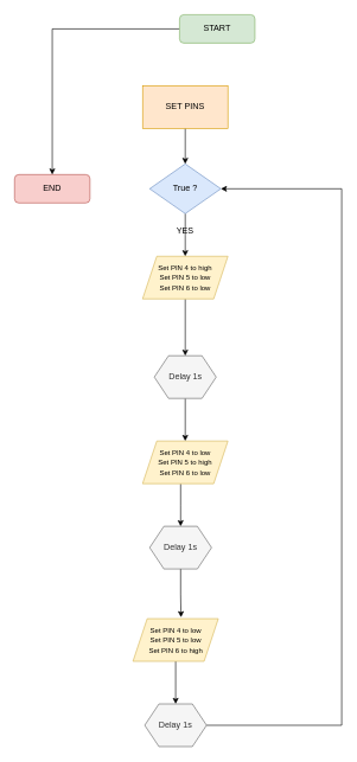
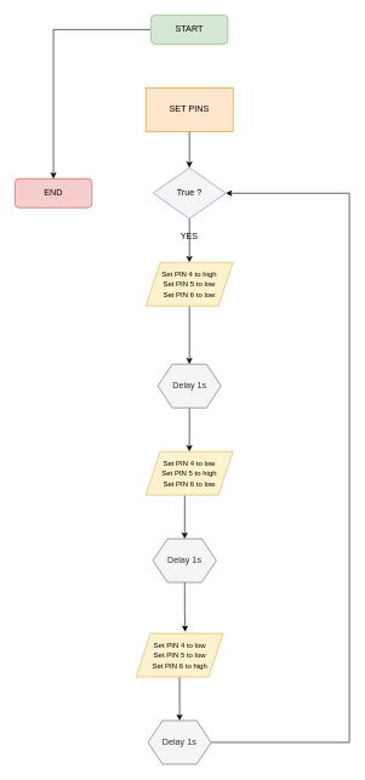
  <mxCell id="0" />
  <mxCell id="1" parent="0" />
  <mxCell id="2" style="edgeStyle=orthogonalEdgeStyle;rounded=0;orthogonalLoop=1;jettySize=auto;html=1;" edge="1" parent="1" source="3" target="21"><mxGeometry relative="1" as="geometry" /></mxCell>
- <mxCell id="3" value="START" style="rounded=1;whiteSpace=wrap;html=1;fillColor=#d5e8d4;strokeColor=#82b366;" vertex="1" parent="1"><mxGeometry x="252" y="20" width="106" height="40" as="geometry" /></mxCell>
+ <mxCell id="3" value="START" style="rounded=1;whiteSpace=wrap;html=1;fillColor=#d5e8d4;strokeColor=#82b366;" vertex="1" parent="1"><mxGeometry x="207" y="20" width="106" height="40" as="geometry" /></mxCell>
  <mxCell id="4" style="edgeStyle=orthogonalEdgeStyle;rounded=0;orthogonalLoop=1;jettySize=auto;html=1;entryX=0.5;entryY=0;entryDx=0;entryDy=0;" edge="1" parent="1" source="5" target="7"><mxGeometry relative="1" as="geometry" /></mxCell>
  <mxCell id="5" value="SET PINS" style="rounded=0;whiteSpace=wrap;html=1;fillColor=#ffe6cc;strokeColor=#d79b00;" vertex="1" parent="1"><mxGeometry x="200" y="120" width="120" height="60" as="geometry" /></mxCell>
  <mxCell id="6" style="edgeStyle=orthogonalEdgeStyle;rounded=0;orthogonalLoop=1;jettySize=auto;html=1;entryX=0.5;entryY=0;entryDx=0;entryDy=0;" edge="1" parent="1" source="7" target="9"><mxGeometry relative="1" as="geometry"><Array as="points"><mxPoint x="260" y="330" /><mxPoint x="260" y="330" /></Array></mxGeometry></mxCell>
- <mxCell id="7" value="True ?" style="rhombus;whiteSpace=wrap;html=1;fillColor=#dae8fc;strokeColor=#6c8ebf;" vertex="1" parent="1"><mxGeometry x="210" y="230" width="100" height="70" as="geometry" /></mxCell>
+ <mxCell id="7" value="True ?" style="rhombus;whiteSpace=wrap;html=1;fillColor=#f5f5f5;strokeColor=#6c8ebf;" vertex="1" parent="1"><mxGeometry x="210" y="230" width="100" height="70" as="geometry" /></mxCell>
  <mxCell id="8" style="edgeStyle=orthogonalEdgeStyle;rounded=0;orthogonalLoop=1;jettySize=auto;html=1;entryX=0.5;entryY=0;entryDx=0;entryDy=0;" edge="1" parent="1" source="9" target="11"><mxGeometry relative="1" as="geometry" /></mxCell>
  <mxCell id="9" value="&lt;font style=&quot;font-size: 10px;&quot;&gt;Set PIN 4 to high&lt;br&gt;Set PIN 5 to low&lt;br&gt;Set PIN 6 to low&lt;/font&gt;" style="shape=parallelogram;perimeter=parallelogramPerimeter;whiteSpace=wrap;html=1;fixedSize=1;fillColor=#fff2cc;strokeColor=#d6b656;" vertex="1" parent="1"><mxGeometry x="200" y="360" width="120" height="60" as="geometry" /></mxCell>
  <mxCell id="10" style="edgeStyle=orthogonalEdgeStyle;rounded=0;orthogonalLoop=1;jettySize=auto;html=1;entryX=0.5;entryY=0;entryDx=0;entryDy=0;" edge="1" parent="1" source="11" target="13"><mxGeometry relative="1" as="geometry" /></mxCell>
  <mxCell id="11" value="Delay 1s" style="shape=hexagon;perimeter=hexagonPerimeter2;whiteSpace=wrap;html=1;fixedSize=1;fillColor=#f5f5f5;fontColor=#333333;strokeColor=#666666;" vertex="1" parent="1"><mxGeometry x="216.5" y="500" width="87" height="60" as="geometry" /></mxCell>
  <mxCell id="12" style="edgeStyle=orthogonalEdgeStyle;rounded=0;orthogonalLoop=1;jettySize=auto;html=1;entryX=0.5;entryY=0;entryDx=0;entryDy=0;" edge="1" parent="1" source="13" target="15"><mxGeometry relative="1" as="geometry"><Array as="points"><mxPoint x="254" y="710" /></Array></mxGeometry></mxCell>
  <mxCell id="13" value="&lt;font style=&quot;font-size: 10px;&quot;&gt;Set PIN 4 to low&lt;br style=&quot;border-color: var(--border-color);&quot;&gt;&lt;/font&gt;&lt;span style=&quot;font-size: 10px;&quot;&gt;Set PIN 5 to high&lt;/span&gt;&lt;br style=&quot;border-color: var(--border-color); font-size: 10px;&quot;&gt;&lt;span style=&quot;font-size: 10px;&quot;&gt;Set PIN 6 to low&lt;/span&gt;" style="shape=parallelogram;perimeter=parallelogramPerimeter;whiteSpace=wrap;html=1;fixedSize=1;fillColor=#fff2cc;strokeColor=#d6b656;" vertex="1" parent="1"><mxGeometry x="200" y="620" width="120" height="60" as="geometry" /></mxCell>
  <mxCell id="14" style="edgeStyle=orthogonalEdgeStyle;rounded=0;orthogonalLoop=1;jettySize=auto;html=1;entryX=0.563;entryY=-0.033;entryDx=0;entryDy=0;entryPerimeter=0;" edge="1" parent="1" source="15" target="17"><mxGeometry relative="1" as="geometry"><mxPoint x="253.5" y="840" as="targetPoint" /></mxGeometry></mxCell>
  <mxCell id="15" value="Delay 1s" style="shape=hexagon;perimeter=hexagonPerimeter2;whiteSpace=wrap;html=1;fixedSize=1;fillColor=#f5f5f5;fontColor=#333333;strokeColor=#666666;" vertex="1" parent="1"><mxGeometry x="210" y="740" width="87" height="60" as="geometry" /></mxCell>
  <mxCell id="16" style="edgeStyle=orthogonalEdgeStyle;rounded=0;orthogonalLoop=1;jettySize=auto;html=1;entryX=0.5;entryY=0;entryDx=0;entryDy=0;" edge="1" parent="1" source="17" target="19"><mxGeometry relative="1" as="geometry" /></mxCell>
  <mxCell id="17" value="&lt;font style=&quot;font-size: 10px;&quot;&gt;Set PIN 4 to low&lt;br style=&quot;border-color: var(--border-color);&quot;&gt;&lt;/font&gt;&lt;span style=&quot;font-size: 10px;&quot;&gt;Set PIN 5 to low&lt;/span&gt;&lt;br style=&quot;border-color: var(--border-color); font-size: 10px;&quot;&gt;&lt;span style=&quot;font-size: 10px;&quot;&gt;Set PIN 6 to high&lt;/span&gt;" style="shape=parallelogram;perimeter=parallelogramPerimeter;whiteSpace=wrap;html=1;fixedSize=1;fillColor=#fff2cc;strokeColor=#d6b656;" vertex="1" parent="1"><mxGeometry x="186.5" y="870" width="120" height="60" as="geometry" /></mxCell>
  <mxCell id="18" style="edgeStyle=orthogonalEdgeStyle;rounded=0;orthogonalLoop=1;jettySize=auto;html=1;entryX=1;entryY=0.5;entryDx=0;entryDy=0;" edge="1" parent="1" source="19" target="7"><mxGeometry relative="1" as="geometry"><Array as="points"><mxPoint x="480" y="1020" /><mxPoint x="480" y="265" /></Array></mxGeometry></mxCell>
  <mxCell id="19" value="Delay 1s" style="shape=hexagon;perimeter=hexagonPerimeter2;whiteSpace=wrap;html=1;fixedSize=1;fillColor=#f5f5f5;fontColor=#333333;strokeColor=#666666;" vertex="1" parent="1"><mxGeometry x="203" y="990" width="87" height="60" as="geometry" /></mxCell>
  <mxCell id="20" value="YES&lt;br&gt;" style="text;strokeColor=none;align=center;fillColor=none;html=1;verticalAlign=middle;whiteSpace=wrap;rounded=0;" vertex="1" parent="1"><mxGeometry x="240" y="320" width="40" height="10" as="geometry" /></mxCell>
  <mxCell id="21" value="END" style="rounded=1;whiteSpace=wrap;html=1;fillColor=#f8cecc;strokeColor=#b85450;" vertex="1" parent="1"><mxGeometry x="20" y="245" width="106" height="40" as="geometry" /></mxCell>
